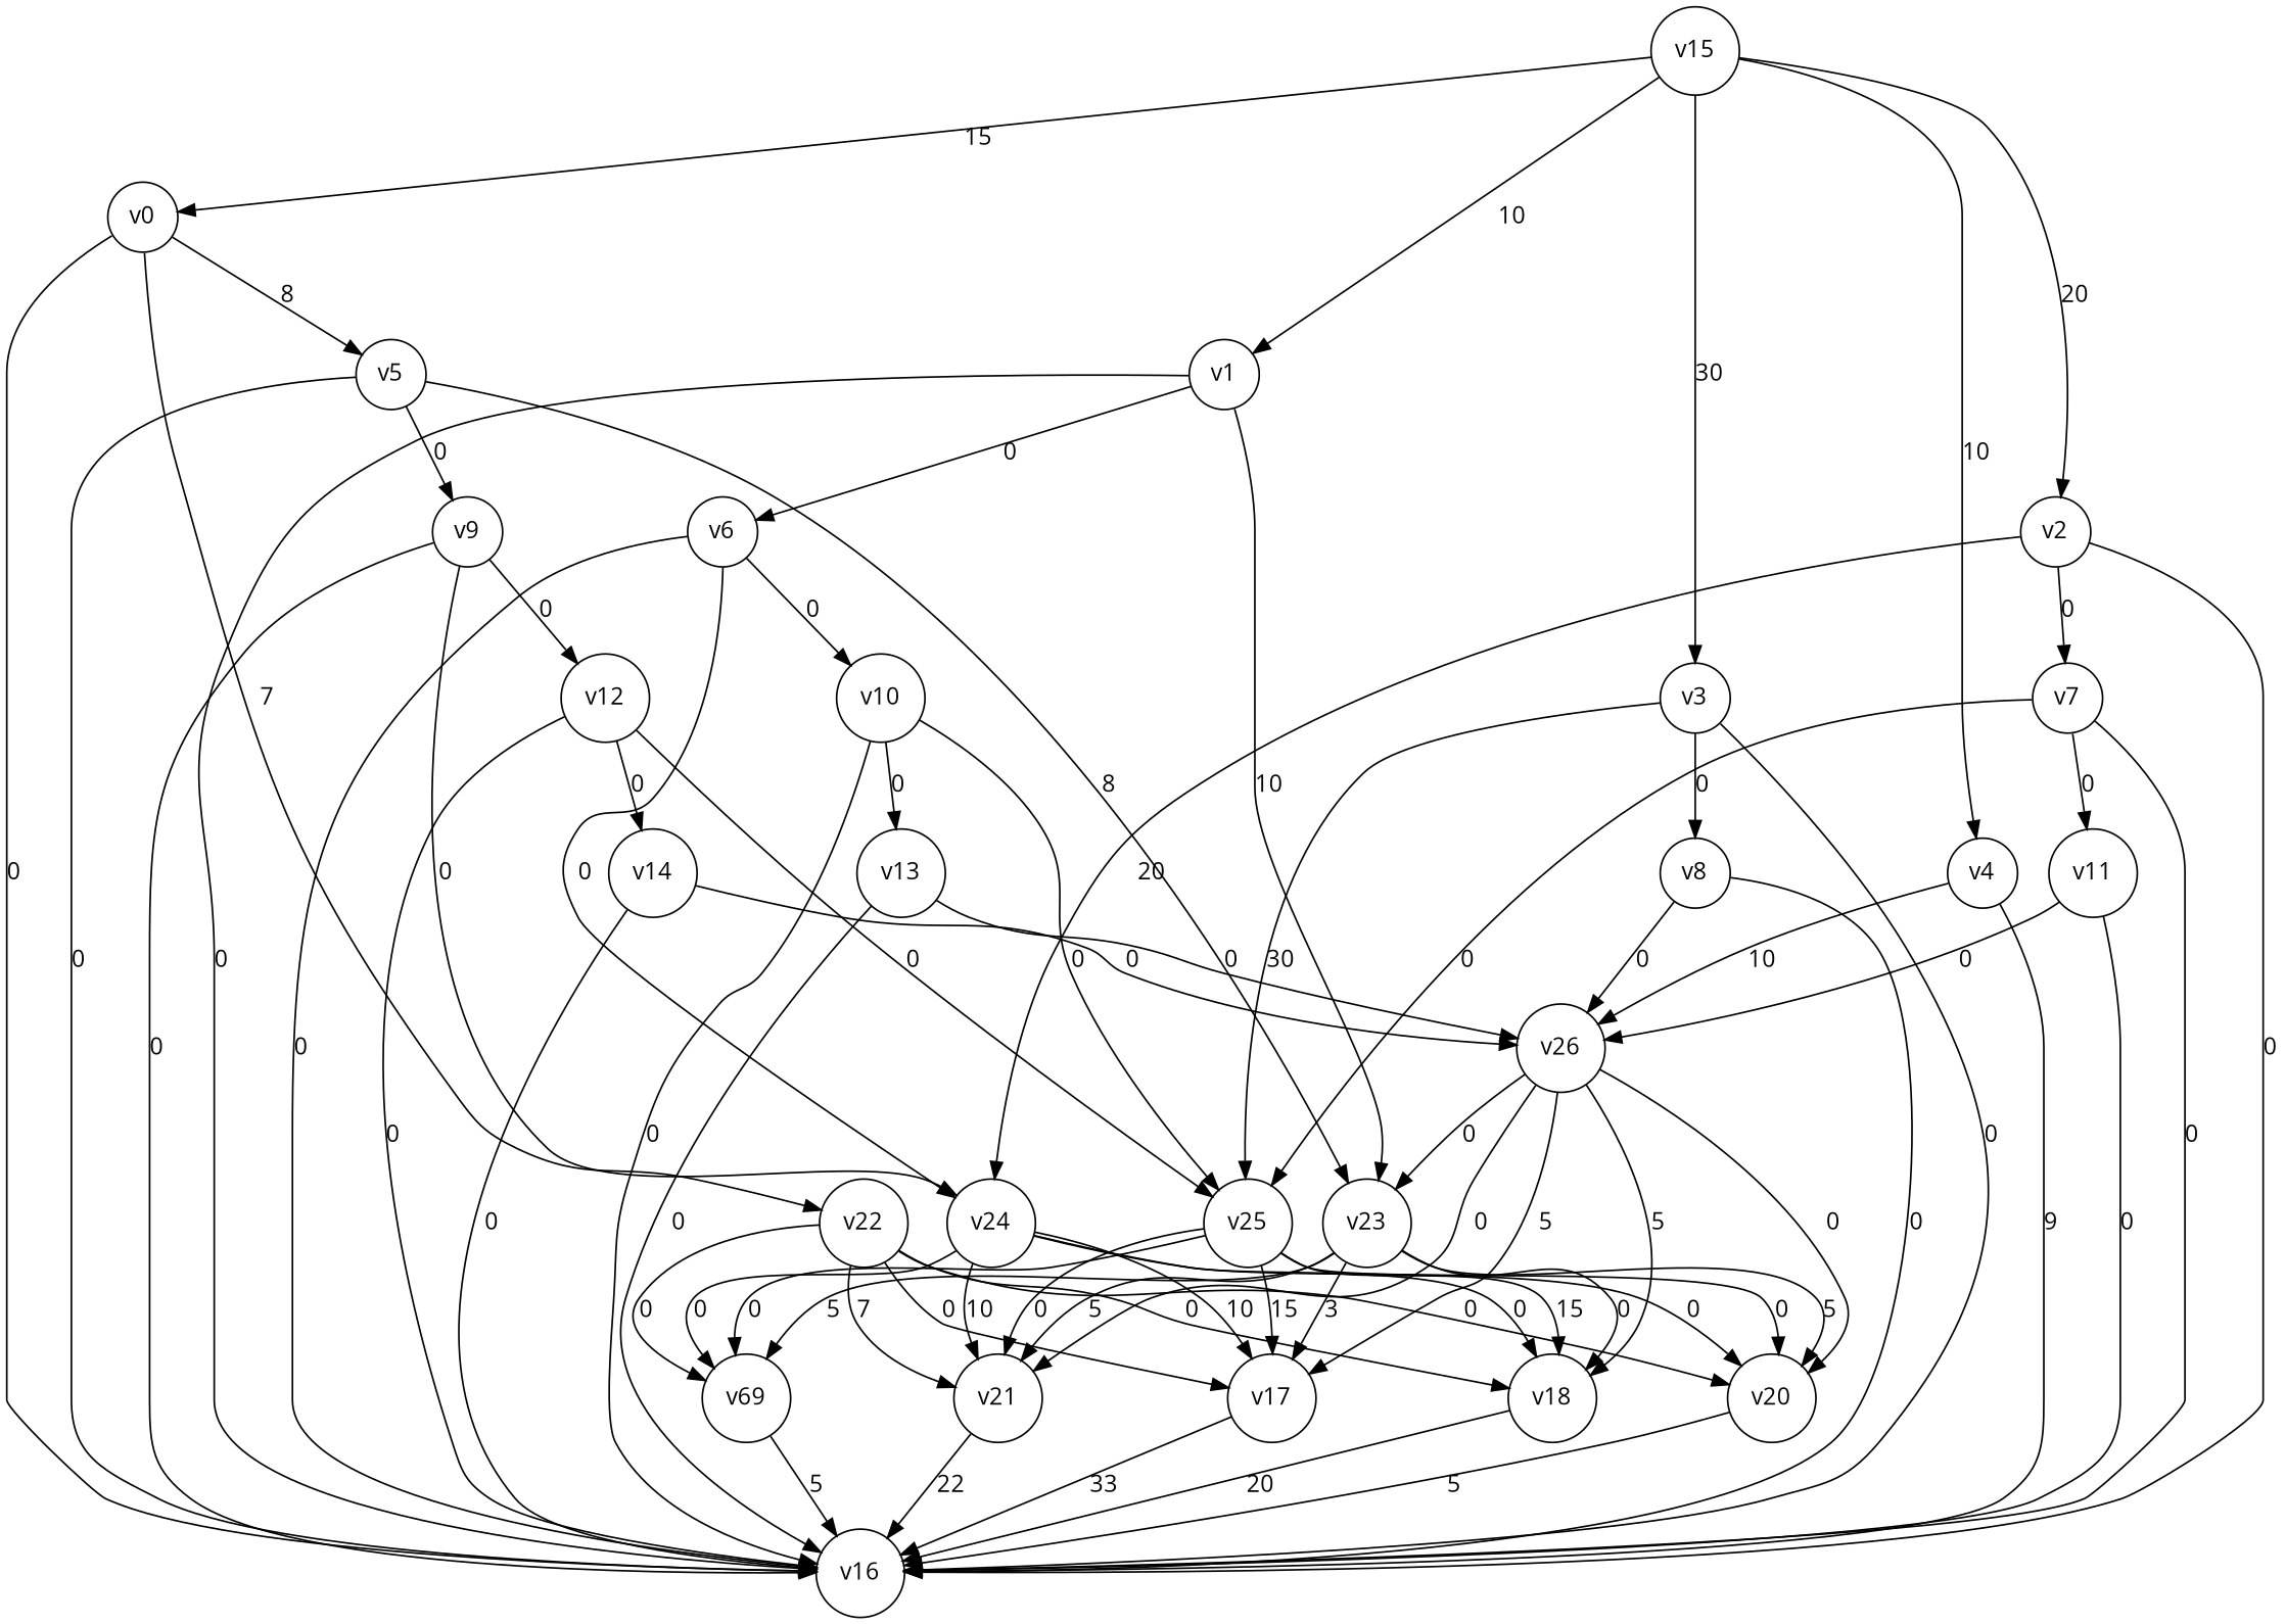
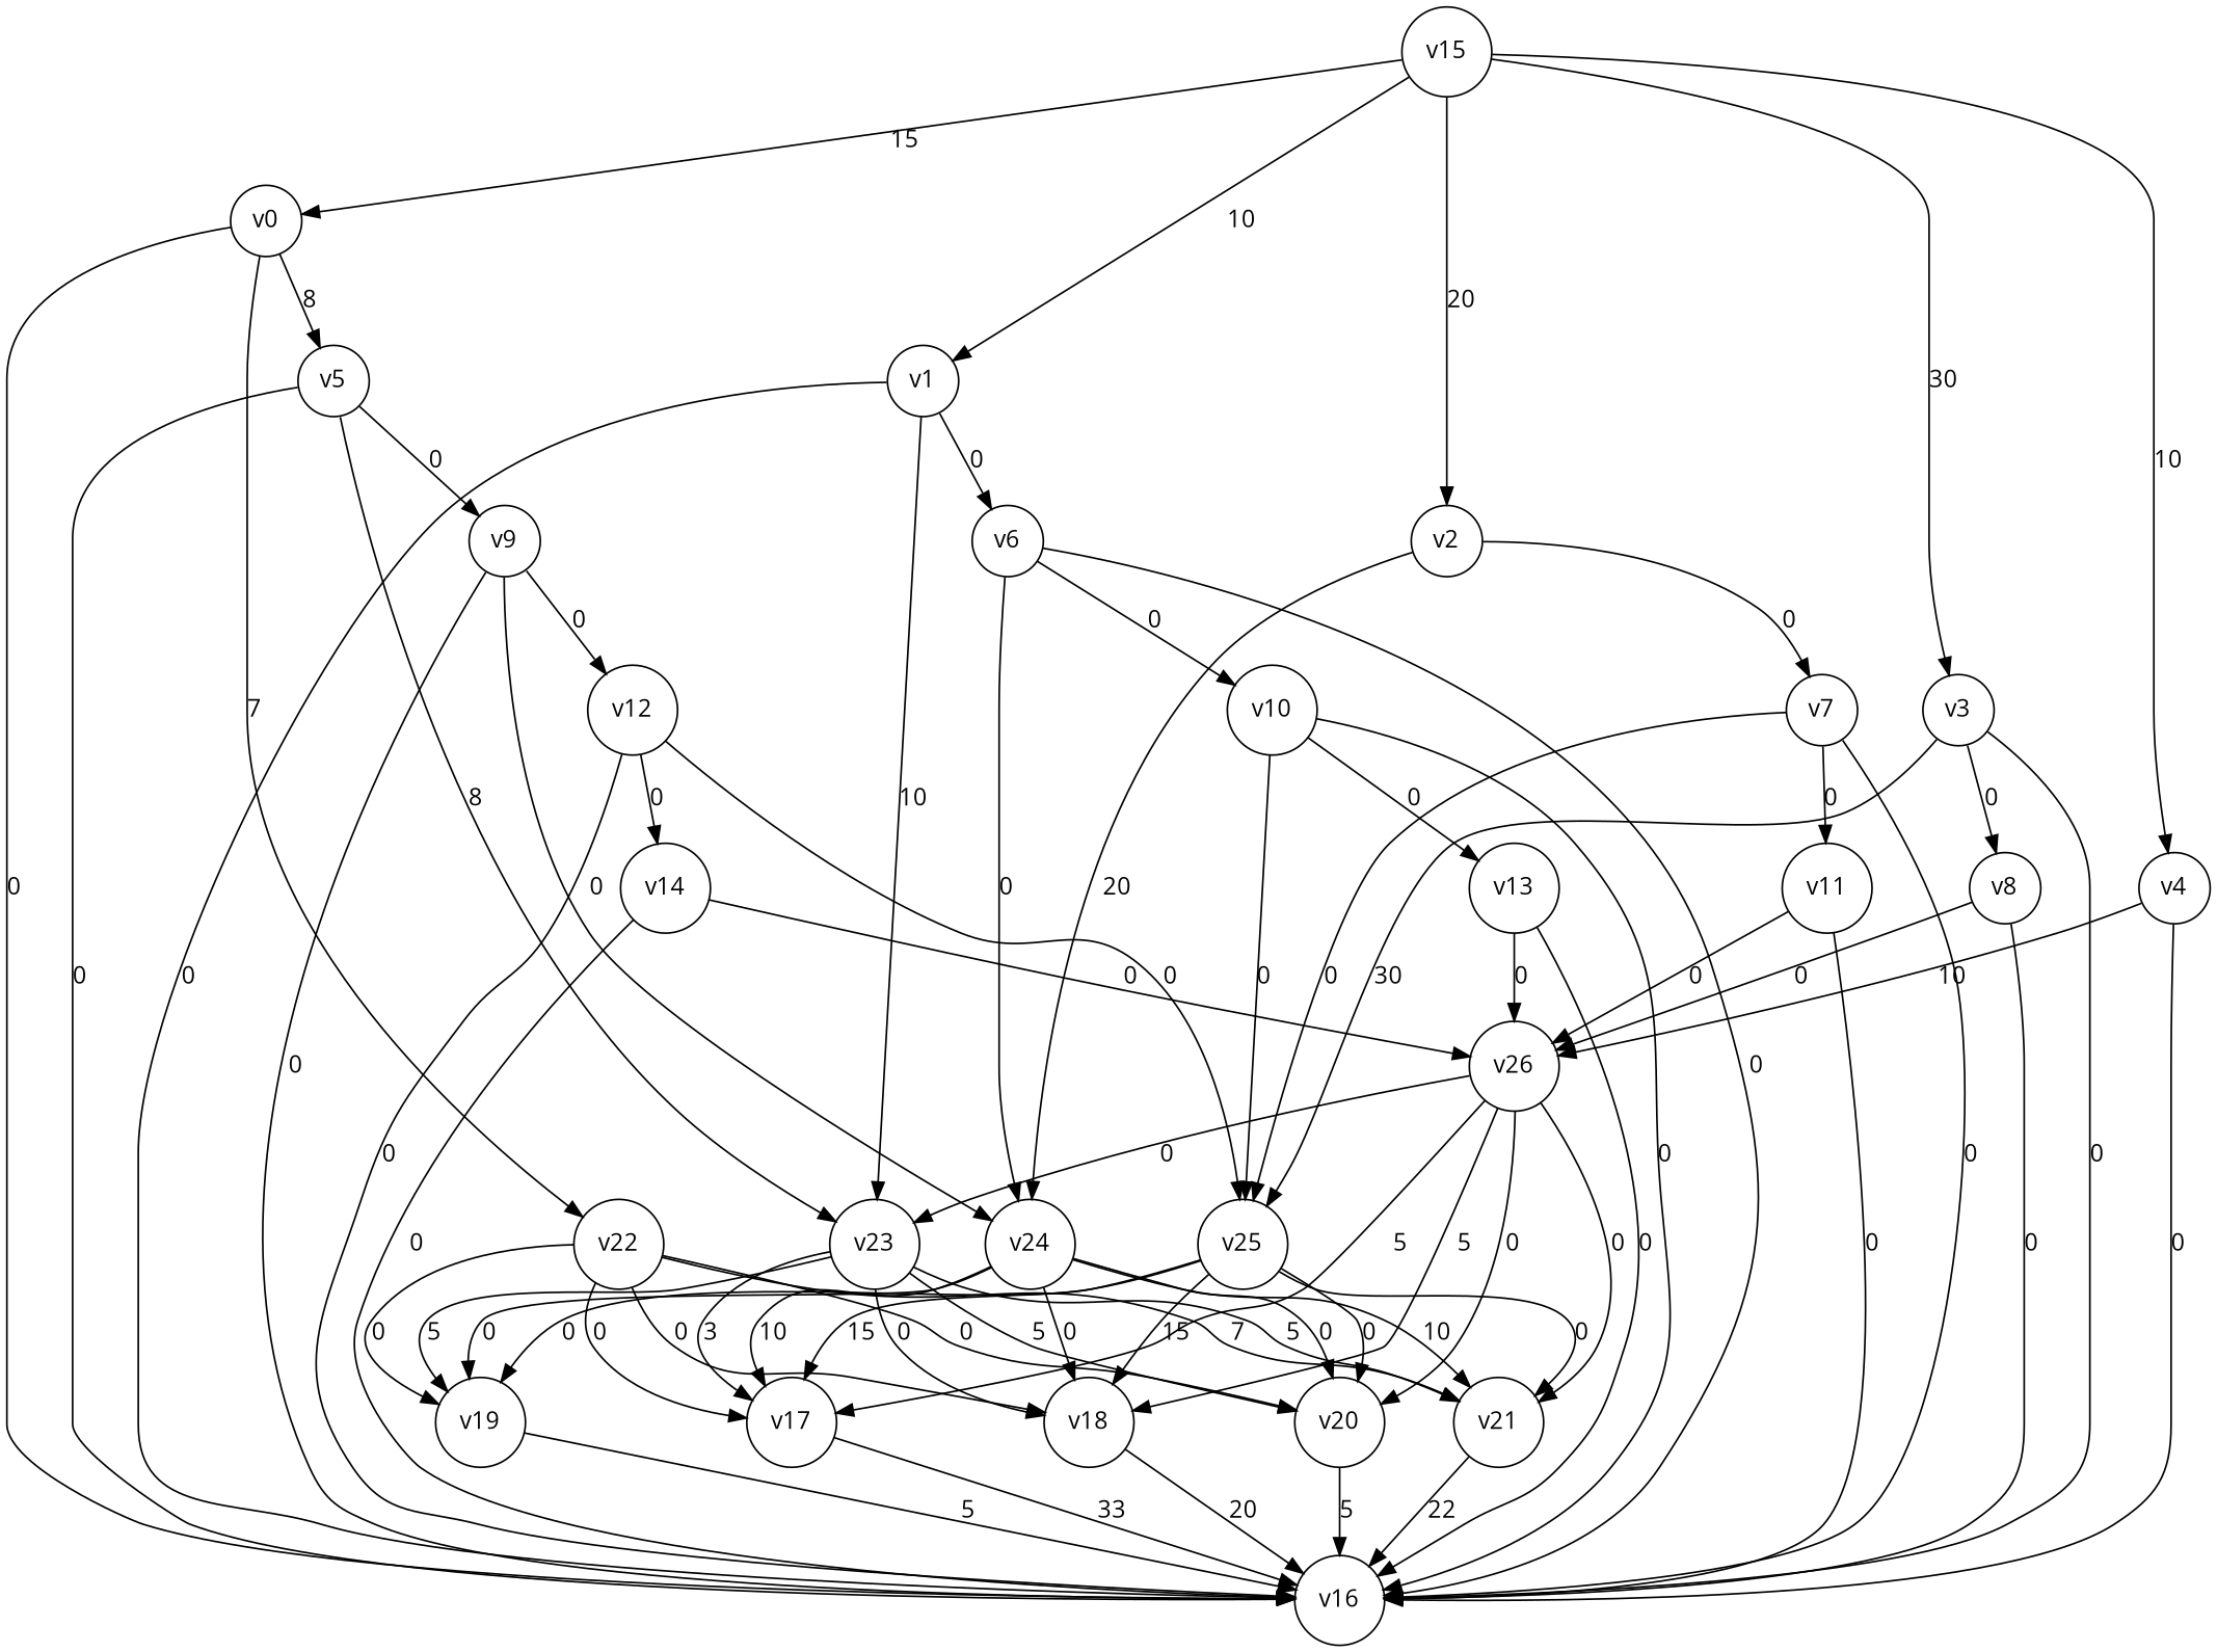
  digraph {
    fontname="Open Sans"
    node [fontname="Open Sans" shape=circle]
    edge [fontname="Open Sans"]
    n1 [label=v0]
    n2 [label=v5]
    n3 [label=v16]
    n4 [label=v22]
    n5 [label=v23]
    n6 [label=v9]
    n7 [label=v17]
    n8 [label=v18]
-   n9 [label=v69]
+   n9 [label=v19]
    n10 [label=v20]
    n11 [label=v21]
    n12 [label=v1]
    n13 [label=v6]
    n14 [label=v24]
    n15 [label=v10]
    n16 [label=v2]
    n17 [label=v7]
    n18 [label=v25]
    n19 [label=v11]
    n20 [label=v3]
    n21 [label=v8]
    n22 [label=v26]
    n23 [label=v4]
    n24 [label=v12]
    n25 [label=v13]
    n26 [label=v14]
    n27 [label=v15]
    n1 -> n2 [label=8]
    n1 -> n3 [label=0]
    n1 -> n4 [label=7]
    n2 -> n3 [label=0]
    n2 -> n5 [label=8]
    n2 -> n6 [label=0]
    n4 -> n7 [label=0]
    n4 -> n8 [label=0]
    n4 -> n9 [label=0]
    n4 -> n10 [label=0]
    n4 -> n11 [label=7]
    n5 -> n7 [label=3]
    n5 -> n8 [label=0]
    n5 -> n9 [label=5]
    n5 -> n10 [label=5]
    n5 -> n11 [label=5]
    n6 -> n3 [label=0]
    n6 -> n14 [label=0]
    n6 -> n24 [label=0]
    n7 -> n3 [label=33]
    n8 -> n3 [label=20]
    n9 -> n3 [label=5]
    n10 -> n3 [label=5]
    n11 -> n3 [label=22]
    n12 -> n3 [label=0]
    n12 -> n5 [label=10]
    n12 -> n13 [label=0]
    n13 -> n3 [label=0]
    n13 -> n14 [label=0]
    n13 -> n15 [label=0]
    n14 -> n7 [label=10]
    n14 -> n8 [label=0]
    n14 -> n9 [label=0]
    n14 -> n10 [label=0]
    n14 -> n11 [label=10]
    n15 -> n3 [label=0]
    n15 -> n18 [label=0]
    n15 -> n25 [label=0]
-   n16 -> n3 [label=0]
    n16 -> n14 [label=20]
    n16 -> n17 [label=0]
    n17 -> n3 [label=0]
    n17 -> n18 [label=0]
    n17 -> n19 [label=0]
    n18 -> n7 [label=15]
    n18 -> n8 [label=15]
    n18 -> n9 [label=0]
    n18 -> n10 [label=0]
    n18 -> n11 [label=0]
    n19 -> n3 [label=0]
    n19 -> n22 [label=0]
    n20 -> n3 [label=0]
    n20 -> n18 [label=30]
    n20 -> n21 [label=0]
    n21 -> n3 [label=0]
    n21 -> n22 [label=0]
    n22 -> n5 [label=0]
    n22 -> n7 [label=5]
    n22 -> n8 [label=5]
    n22 -> n10 [label=0]
    n22 -> n11 [label=0]
-   n23 -> n3 [label=9]
+   n23 -> n3 [label=0]
    n23 -> n22 [label=10]
    n24 -> n3 [label=0]
    n24 -> n18 [label=0]
    n24 -> n26 [label=0]
    n25 -> n3 [label=0]
    n25 -> n22 [label=0]
    n26 -> n3 [label=0]
    n26 -> n22 [label=0]
    n27 -> n1 [label=15]
    n27 -> n12 [label=10]
    n27 -> n16 [label=20]
    n27 -> n20 [label=30]
    n27 -> n23 [label=10]
  }
